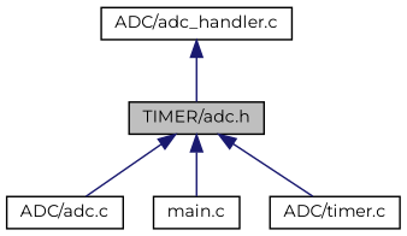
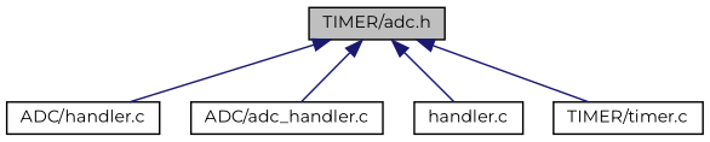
  digraph {
    fontname=Montserrat
    node [color=black fillcolor=white fontname=Montserrat fontsize=10 shape=record style=filled]
    edge [color=midnightblue dir=back fontname=Montserrat fontsize=10 labelfontname=Helvetica labelfontsize=10 style=solid]
    n1 [fillcolor=grey75 fontcolor=black height=0.2 label="TIMER/adc.h" width=0.4]
-   n2 [height=0.2 label="ADC/adc.c" width=0.4]
+   n2 [height=0.2 label="ADC/handler.c" width=0.4]
    n3 [height=0.2 label="ADC/adc_handler.c" width=0.4]
-   n4 [height=0.2 label="main.c" width=0.4]
-   n5 [height=0.2 label="ADC/timer.c" width=0.4]
+   n4 [height=0.2 label="handler.c" width=0.4]
+   n5 [height=0.2 label="TIMER/timer.c" width=0.4]
    n1 -> n2
-   n3 -> n1
+   n1 -> n3
    n1 -> n4
    n1 -> n5
  }
